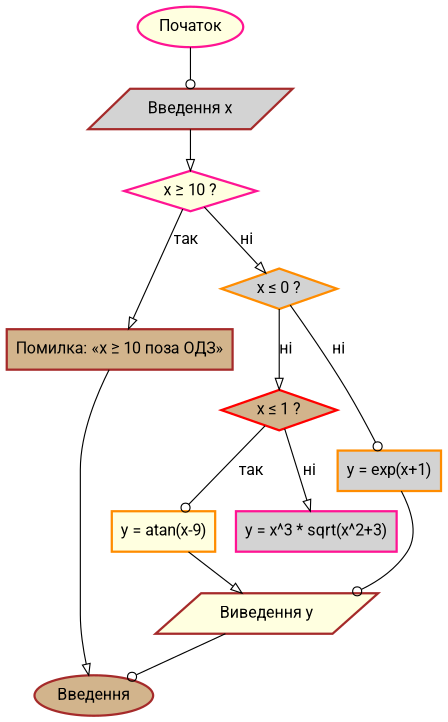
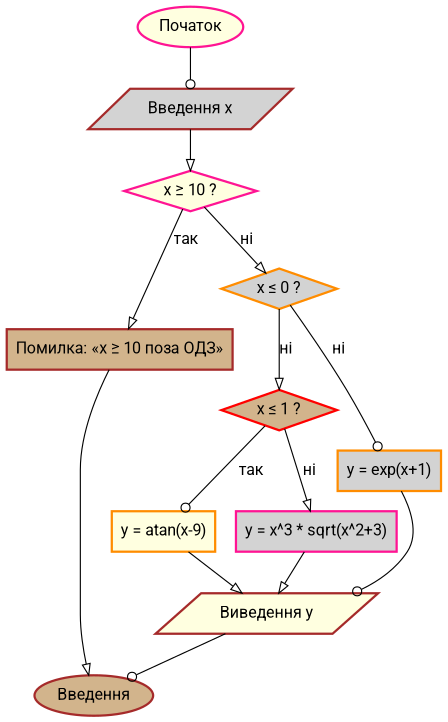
  digraph {
    fontname=Roboto
    rankdir=TB
    node [color=brown fillcolor=lightyellow fontname=Roboto shape=rectangle style="solid,bold,filled"]
    edge [arrowhead=onormal fontname=Roboto]
    n1 [color=deeppink label="Початок" shape=oval]
    n2 [fillcolor=lightgrey label="Введення x" shape=parallelogram]
    n3 [color=deeppink label="x ≥ 10 ?" shape=diamond]
    n4 [fillcolor=tan label="Помилка: «x ≥ 10 поза ОДЗ»"]
    n5 [color=darkorange fillcolor=lightgrey label="x ≤ 0 ?" shape=diamond]
    n6 [fillcolor=tan label="Введення" shape=oval]
    n7 [color=red fillcolor=tan label="x ≤ 1 ?" shape=diamond]
    n8 [color=darkorange fillcolor=lightgrey label="y = exp(x+1)"]
    n9 [color=darkorange label="y = atan(x-9)"]
    n10 [color=deeppink fillcolor=lightgrey label="y = x^3 * sqrt(x^2+3)"]
    n11 [label="Виведення y" shape=parallelogram]
    n1 -> n2 [arrowhead=odot]
    n2 -> n3
    n3 -> n4 [label="так"]
    n3 -> n5 [label="ні"]
    n4 -> n6
    n5 -> n7 [label="ні"]
    n5 -> n8 [arrowhead=odot label="ні"]
    n7 -> n9 [arrowhead=odot label="так"]
    n7 -> n10 [label="ні"]
    n8 -> n11 [arrowhead=odot]
    n9 -> n11
+   n10 -> n11
    n11 -> n6 [arrowhead=odot]
  }
